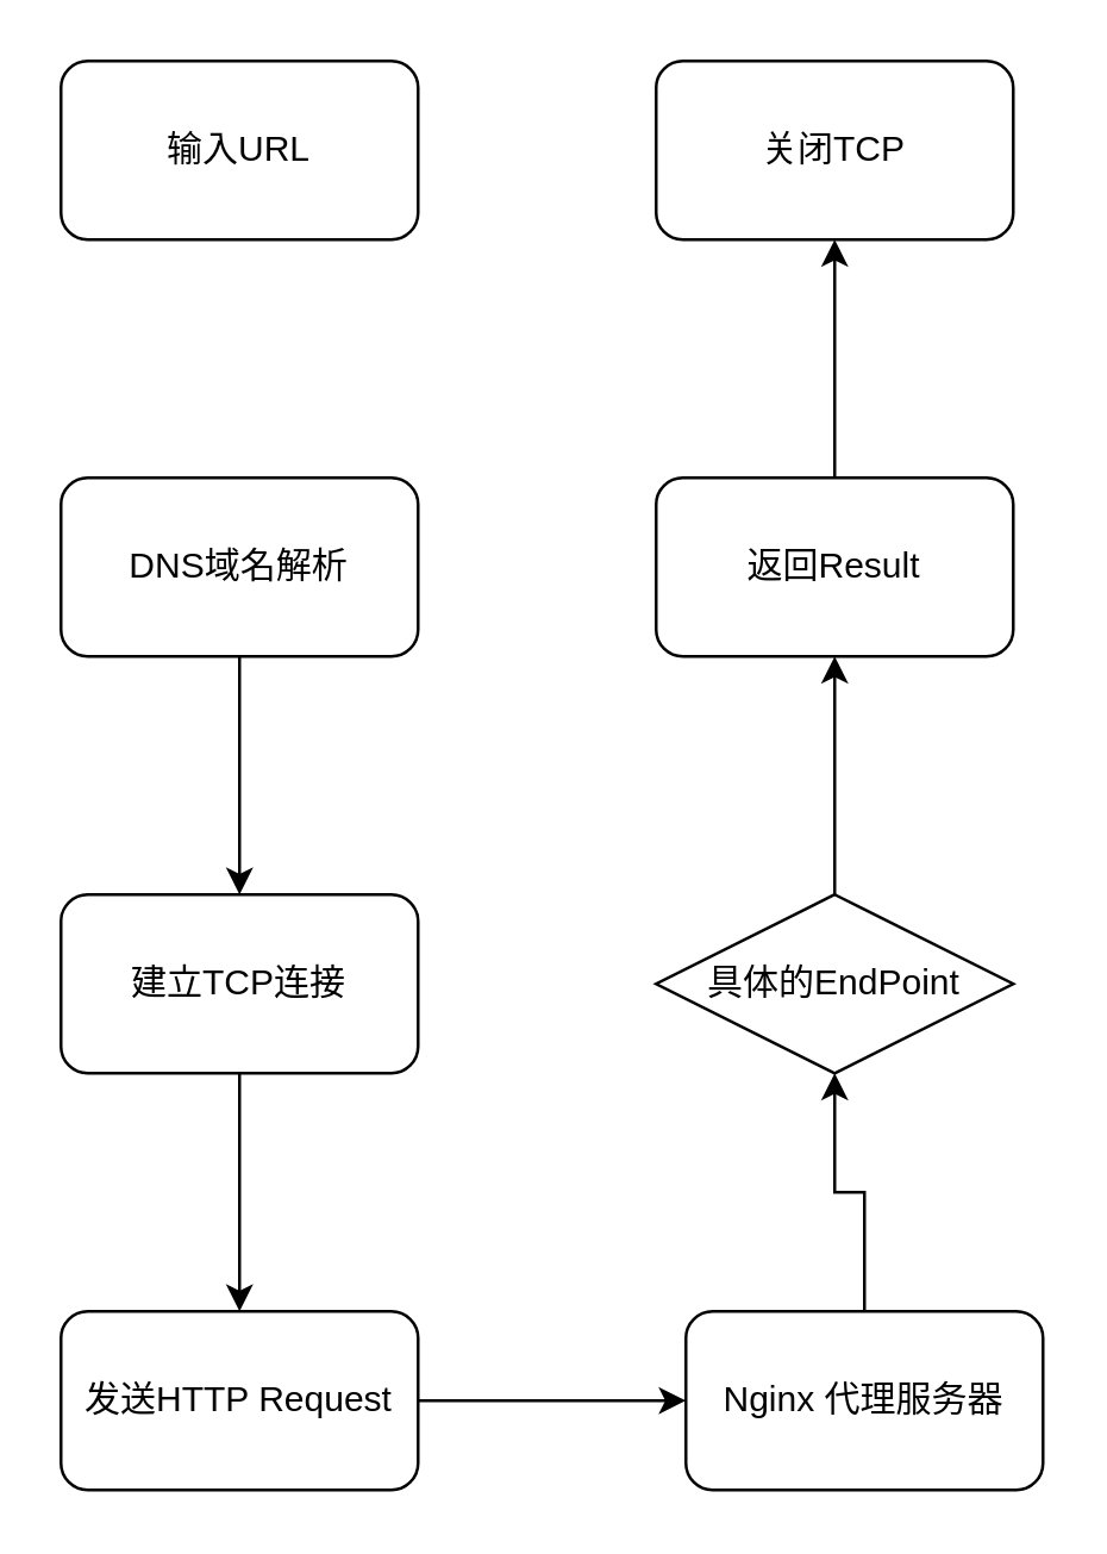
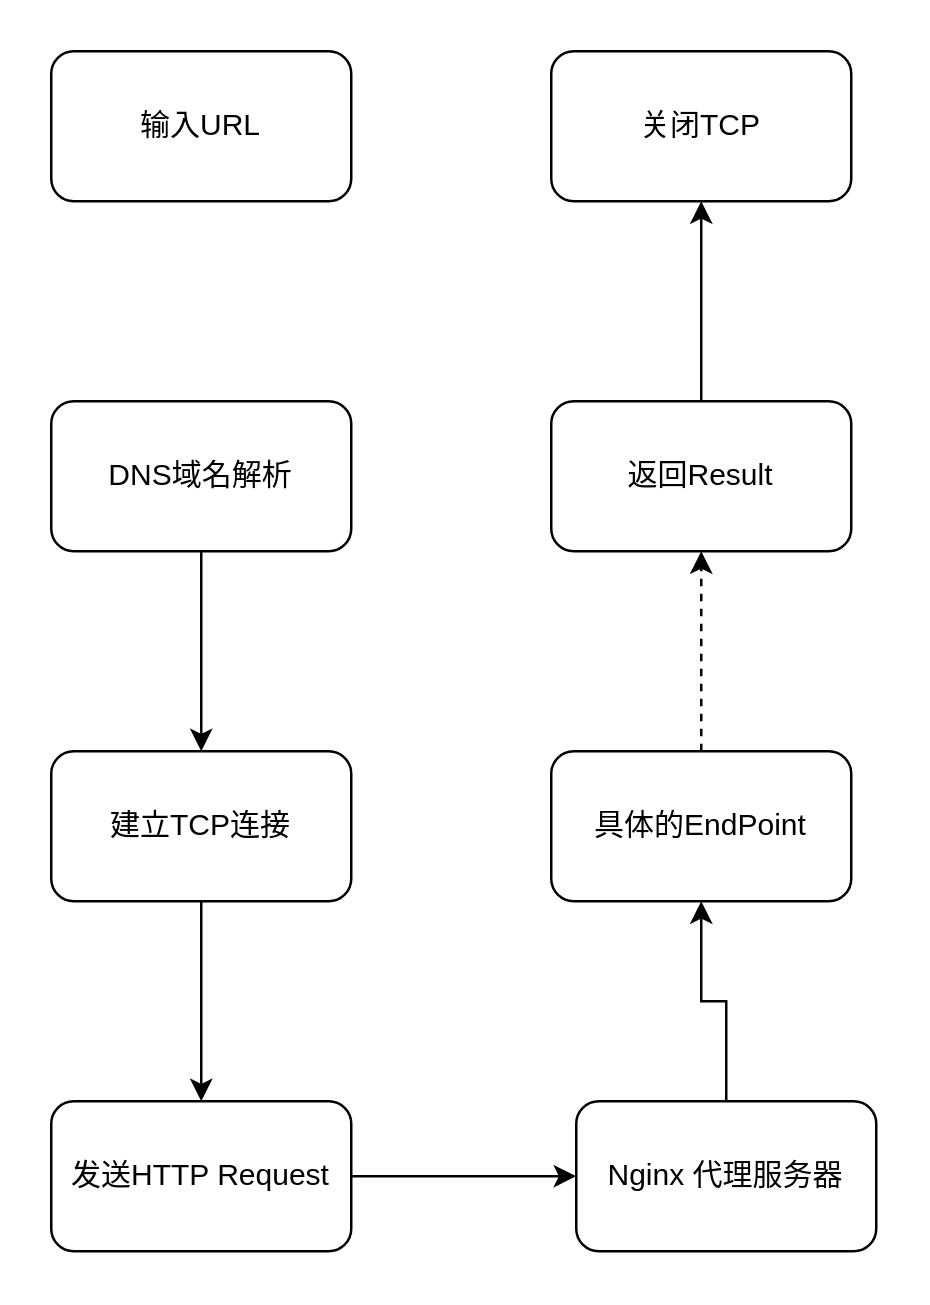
  <mxCell id="0" />
  <mxCell id="1" parent="0" />
  <mxCell id="2" value="输入URL" style="rounded=1;whiteSpace=wrap;html=1;" vertex="1" parent="1"><mxGeometry x="20" y="20" width="120" height="60" as="geometry" /></mxCell>
  <mxCell id="3" value="" style="edgeStyle=orthogonalEdgeStyle;rounded=0;orthogonalLoop=1;jettySize=auto;html=1;" edge="1" parent="1" source="4" target="6"><mxGeometry relative="1" as="geometry" /></mxCell>
  <mxCell id="4" value="DNS域名解析" style="whiteSpace=wrap;html=1;rounded=1;" vertex="1" parent="1"><mxGeometry x="20" y="160" width="120" height="60" as="geometry" /></mxCell>
  <mxCell id="5" value="" style="edgeStyle=orthogonalEdgeStyle;rounded=0;orthogonalLoop=1;jettySize=auto;html=1;" edge="1" parent="1" source="6" target="8"><mxGeometry relative="1" as="geometry" /></mxCell>
  <mxCell id="6" value="建立TCP连接" style="whiteSpace=wrap;html=1;rounded=1;" vertex="1" parent="1"><mxGeometry x="20" y="300" width="120" height="60" as="geometry" /></mxCell>
  <mxCell id="7" value="" style="edgeStyle=orthogonalEdgeStyle;rounded=0;orthogonalLoop=1;jettySize=auto;html=1;" edge="1" parent="1" source="8" target="10"><mxGeometry relative="1" as="geometry" /></mxCell>
  <mxCell id="8" value="发送HTTP Request" style="whiteSpace=wrap;html=1;rounded=1;" vertex="1" parent="1"><mxGeometry x="20" y="440" width="120" height="60" as="geometry" /></mxCell>
  <mxCell id="9" value="" style="edgeStyle=orthogonalEdgeStyle;rounded=0;orthogonalLoop=1;jettySize=auto;html=1;" edge="1" parent="1" source="10" target="12"><mxGeometry relative="1" as="geometry" /></mxCell>
  <mxCell id="10" value="Nginx 代理服务器" style="whiteSpace=wrap;html=1;rounded=1;" vertex="1" parent="1"><mxGeometry x="230" y="440" width="120" height="60" as="geometry" /></mxCell>
- <mxCell id="11" value="" style="edgeStyle=orthogonalEdgeStyle;rounded=0;orthogonalLoop=1;jettySize=auto;html=1;" edge="1" parent="1" source="12" target="14"><mxGeometry relative="1" as="geometry" /></mxCell>
- <mxCell id="12" value="具体的EndPoint" style="rhombus;whiteSpace=wrap;html=1;" vertex="1" parent="1"><mxGeometry x="220" y="300" width="120" height="60" as="geometry" /></mxCell>
+ <mxCell id="11" value="" style="edgeStyle=orthogonalEdgeStyle;rounded=0;orthogonalLoop=1;jettySize=auto;html=1;dashed=1;" edge="1" parent="1" source="12" target="14"><mxGeometry relative="1" as="geometry" /></mxCell>
+ <mxCell id="12" value="具体的EndPoint" style="whiteSpace=wrap;html=1;rounded=1;" vertex="1" parent="1"><mxGeometry x="220" y="300" width="120" height="60" as="geometry" /></mxCell>
  <mxCell id="13" value="" style="edgeStyle=orthogonalEdgeStyle;rounded=0;orthogonalLoop=1;jettySize=auto;html=1;" edge="1" parent="1" source="14" target="15"><mxGeometry relative="1" as="geometry" /></mxCell>
  <mxCell id="14" value="返回Result" style="whiteSpace=wrap;html=1;rounded=1;" vertex="1" parent="1"><mxGeometry x="220" y="160" width="120" height="60" as="geometry" /></mxCell>
  <mxCell id="15" value="&lt;span&gt;关闭TCP&lt;/span&gt;" style="whiteSpace=wrap;html=1;rounded=1;" vertex="1" parent="1"><mxGeometry x="220" y="20" width="120" height="60" as="geometry" /></mxCell>
